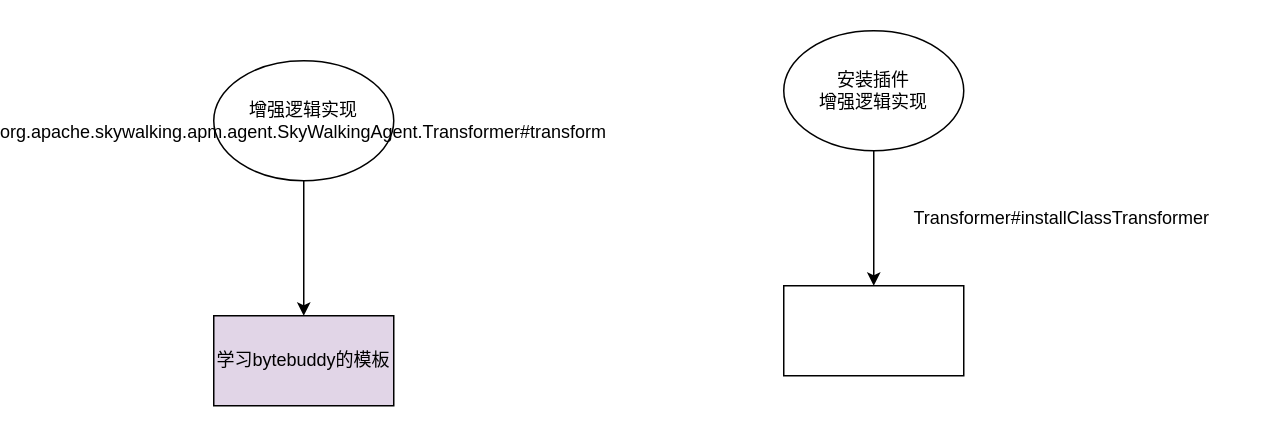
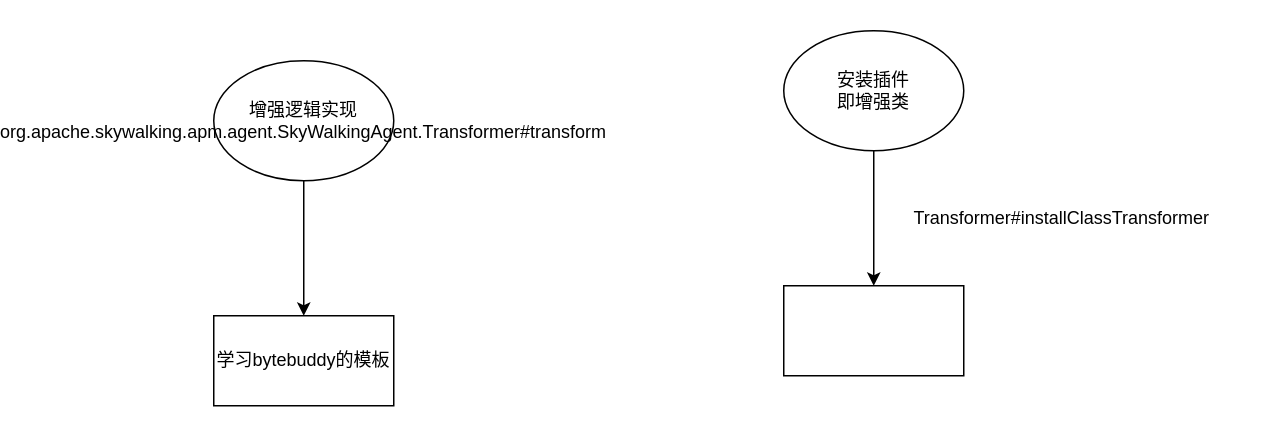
  <mxCell id="0" />
  <mxCell id="1" parent="0" />
  <mxCell id="2" value="" style="edgeStyle=orthogonalEdgeStyle;rounded=0;orthogonalLoop=1;jettySize=auto;html=1;" edge="1" parent="1" source="3" target="4"><mxGeometry relative="1" as="geometry" /></mxCell>
- <mxCell id="3" value="安装插件&lt;div&gt;增强逻辑实现&lt;/div&gt;" style="ellipse;whiteSpace=wrap;html=1;" vertex="1" parent="1"><mxGeometry x="400" y="20" width="120" height="80" as="geometry" /></mxCell>
+ <mxCell id="3" value="安装插件&lt;div&gt;即增强类&lt;/div&gt;" style="ellipse;whiteSpace=wrap;html=1;" vertex="1" parent="1"><mxGeometry x="400" y="20" width="120" height="80" as="geometry" /></mxCell>
  <mxCell id="4" value="" style="whiteSpace=wrap;html=1;" vertex="1" parent="1"><mxGeometry x="400" y="190" width="120" height="60" as="geometry" /></mxCell>
  <mxCell id="5" value="Transformer#installClassTransformer" style="text;html=1;align=center;verticalAlign=middle;resizable=0;points=[];autosize=1;strokeColor=none;fillColor=none;" vertex="1" parent="1"><mxGeometry x="460" y="130" width="250" height="30" as="geometry" /></mxCell>
  <mxCell id="6" value="" style="edgeStyle=orthogonalEdgeStyle;rounded=0;orthogonalLoop=1;jettySize=auto;html=1;" edge="1" parent="1" source="7" target="8"><mxGeometry relative="1" as="geometry" /></mxCell>
  <mxCell id="7" value="增强逻辑实现&lt;div&gt;org.apache.skywalking.apm.agent.SkyWalkingAgent.Transformer#transform&lt;br&gt;&lt;/div&gt;" style="ellipse;whiteSpace=wrap;html=1;" vertex="1" parent="1"><mxGeometry x="20" y="40" width="120" height="80" as="geometry" /></mxCell>
- <mxCell id="8" value="学习bytebuddy的模板" style="whiteSpace=wrap;html=1;fillColor=#e1d5e7;" vertex="1" parent="1"><mxGeometry x="20" y="210" width="120" height="60" as="geometry" /></mxCell>
+ <mxCell id="8" value="学习bytebuddy的模板" style="whiteSpace=wrap;html=1;" vertex="1" parent="1"><mxGeometry x="20" y="210" width="120" height="60" as="geometry" /></mxCell>
